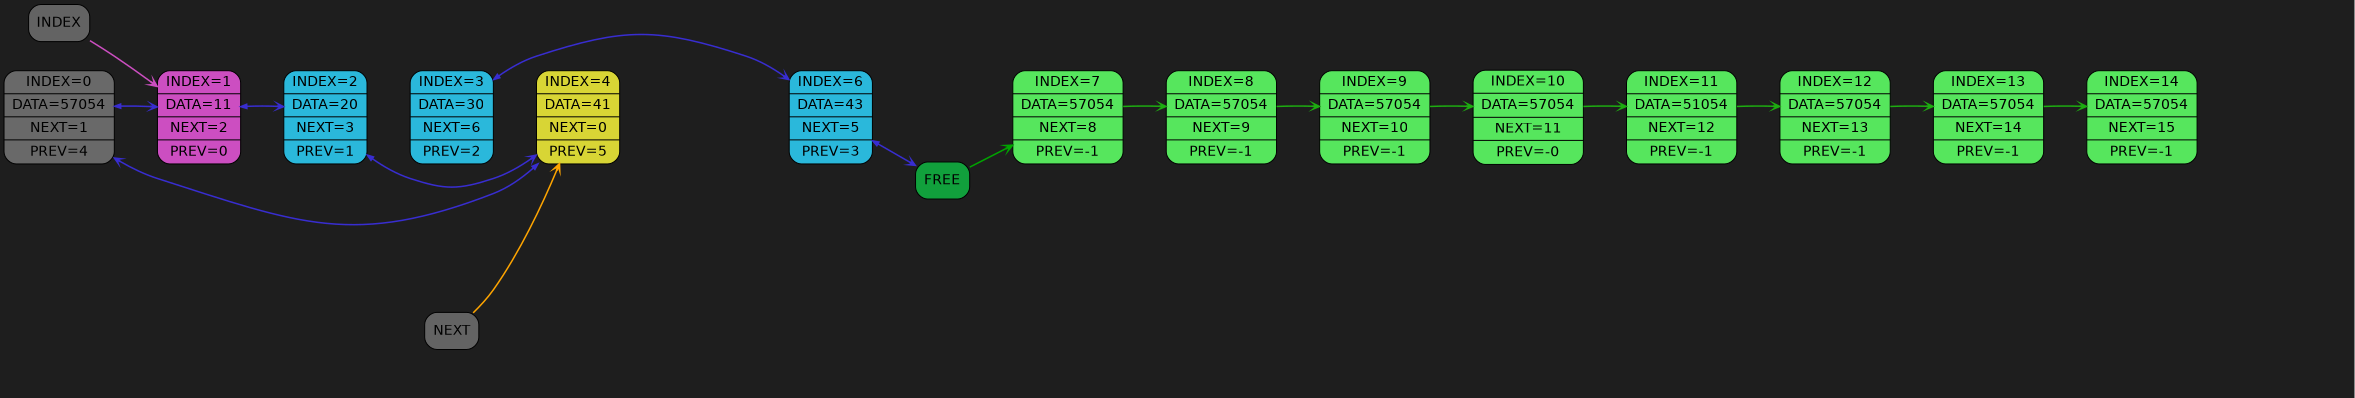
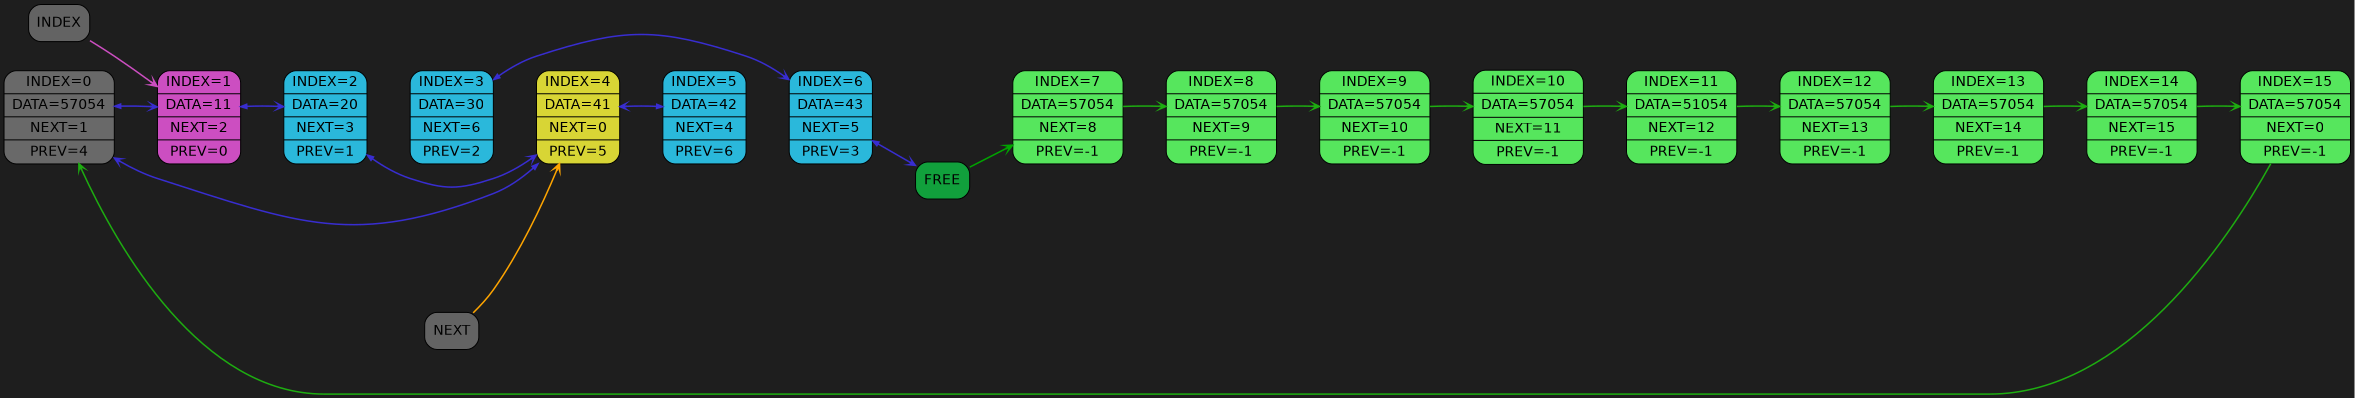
  digraph {
    bgcolor="#1e1e1e"
    nodesep=0.4
    rankdir=LR
    ranksep=0.6
    node [fillcolor="#56e65dff" fontname=Helvetica shape=Mrecord style=filled]
    edge [arrowhead=vee arrowsize=0.6 penwidth=1.5]
    n1 [fillcolor="#696969ff" label="INDEX=0|DATA=57054|NEXT=1|PREV=4"]
    n2 [fillcolor="#cc4ec1ff" label="INDEX=1|DATA=11|NEXT=2|PREV=0"]
    n3 [fillcolor="#2ab8dbff" label="INDEX=2|DATA=20|NEXT=3|PREV=1"]
    n4 [fillcolor="#2ab8dbff" label="INDEX=3|DATA=30|NEXT=6|PREV=2"]
    n5 [fillcolor="#d8d535ff" label="INDEX=4|DATA=41|NEXT=0|PREV=5"]
    n6 [fillcolor="#2ab8dbff" label="INDEX=6|DATA=43|NEXT=5|PREV=3"]
+   n7 [fillcolor="#2ab8dbff" label="INDEX=5|DATA=42|NEXT=4|PREV=6"]
    n8 [label="INDEX=7|DATA=57054|NEXT=8|PREV=-1"]
    n9 [fillcolor="#11a03cff" label=FREE]
    n10 [label="INDEX=8|DATA=57054|NEXT=9|PREV=-1"]
    n11 [label="INDEX=9|DATA=57054|NEXT=10|PREV=-1"]
-   n12 [label="INDEX=10|DATA=57054|NEXT=11|PREV=-0"]
+   n12 [label="INDEX=10|DATA=57054|NEXT=11|PREV=-1"]
    n13 [label="INDEX=11|DATA=51054|NEXT=12|PREV=-1"]
    n14 [label="INDEX=12|DATA=57054|NEXT=13|PREV=-1"]
    n15 [label="INDEX=13|DATA=57054|NEXT=14|PREV=-1"]
    n16 [label="INDEX=14|DATA=57054|NEXT=15|PREV=-1"]
+   n17 [label="INDEX=15|DATA=57054|NEXT=0|PREV=-1"]
    n18 [fillcolor="#636363ff" label=INDEX]
    n19 [fillcolor="#636363ff" label=NEXT]
    n1 -> n2 [penwidth=1.2 style=invis weight=100]
    n1 -> n2 [color="#382dd1ff" constraint=true dir=both]
    n2 -> n3 [penwidth=1.2 style=invis weight=100]
    n2 -> n3 [color="#382dd1ff" constraint=true dir=both]
    n3 -> n4 [penwidth=1.2 style=invis weight=100]
    n3 -> n5 [color="#382dd1ff" constraint=true dir=both]
    n4 -> n5 [penwidth=1.2 style=invis weight=100]
    n4 -> n6 [color="#382dd1ff" constraint=true dir=both]
    n5 -> n1 [color="#382dd1ff" constraint=true dir=both]
+   n5 -> n7 [penwidth=1.2 style=invis weight=100]
    n6 -> n8 [penwidth=1.2 style=invis weight=100]
    n6 -> n9 [color="#382dd1ff" constraint=true dir=both]
+   n7 -> n5 [color="#382dd1ff" constraint=true dir=both]
+   n7 -> n6 [penwidth=1.2 style=invis weight=100]
    n8 -> n10 [penwidth=1.2 style=invis weight=100]
    n8 -> n10 [color="#1dad10ff" constraint=true]
    n9 -> n8 [arrowsize=0.7 color="#00A500"]
    n10 -> n11 [penwidth=1.2 style=invis weight=100]
    n10 -> n11 [color="#1dad10ff" constraint=true]
    n11 -> n12 [penwidth=1.2 style=invis weight=100]
    n11 -> n12 [color="#1dad10ff" constraint=true]
    n12 -> n13 [penwidth=1.2 style=invis weight=100]
    n12 -> n13 [color="#1dad10ff" constraint=true]
    n13 -> n14 [penwidth=1.2 style=invis weight=100]
    n13 -> n14 [color="#1dad10ff" constraint=true]
    n14 -> n15 [penwidth=1.2 style=invis weight=100]
    n14 -> n15 [color="#1dad10ff" constraint=true]
    n15 -> n16 [penwidth=1.2 style=invis weight=100]
    n15 -> n16 [color="#1dad10ff" constraint=true]
+   n16 -> n17 [penwidth=1.2 style=invis weight=100]
+   n16 -> n17 [color="#1dad10ff" constraint=true]
+   n17 -> n1 [color="#1dad10ff" constraint=true]
    n18 -> n2 [arrowsize=0.7 color="#cc4ec1ff"]
    n19 -> n5 [arrowsize=0.7 color="#FFA500"]
  }
